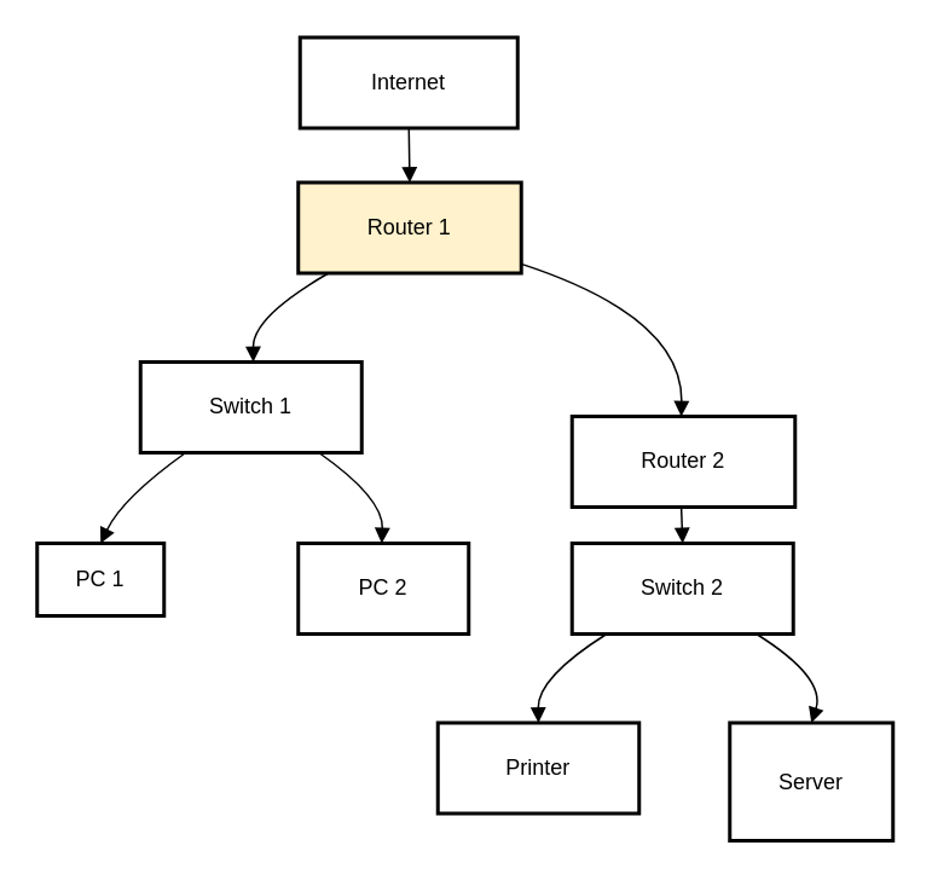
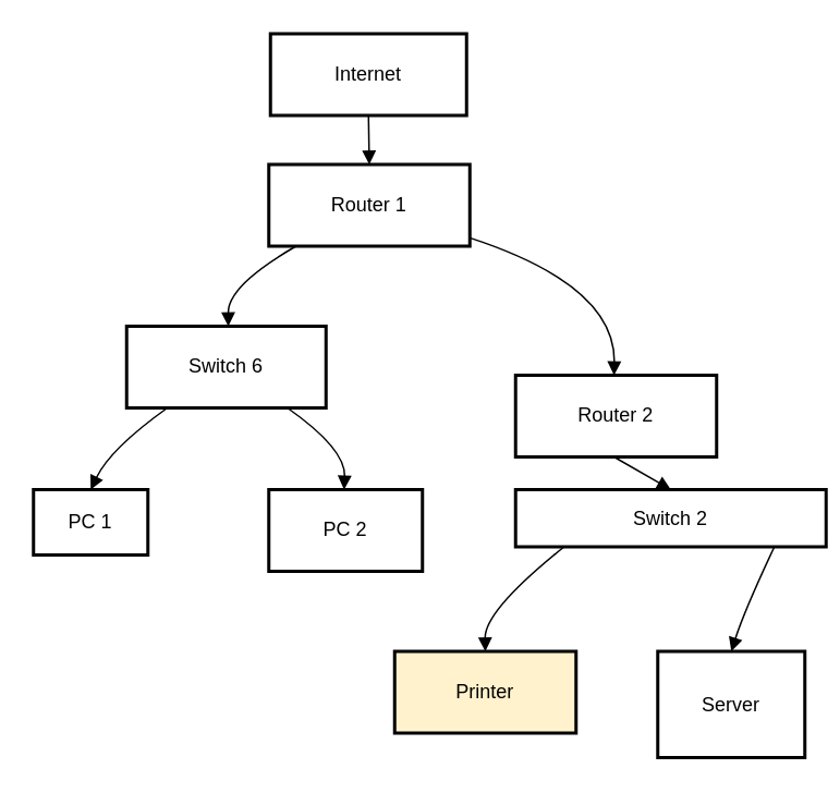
  <mxCell id="0" />
  <mxCell id="1" parent="0" />
  <mxCell id="2" value="Internet" style="whiteSpace=wrap;strokeWidth=2;" vertex="1" parent="1"><mxGeometry x="165" y="20" width="120" height="50" as="geometry" /></mxCell>
- <mxCell id="3" value="Router 1" style="whiteSpace=wrap;strokeWidth=2;fillColor=#fff2cc;" vertex="1" parent="1"><mxGeometry x="164" y="100" width="123" height="50" as="geometry" /></mxCell>
- <mxCell id="4" value="Switch 1" style="whiteSpace=wrap;strokeWidth=2;" vertex="1" parent="1"><mxGeometry x="77" y="199" width="122" height="50" as="geometry" /></mxCell>
+ <mxCell id="3" value="Router 1" style="whiteSpace=wrap;strokeWidth=2;" vertex="1" parent="1"><mxGeometry x="164" y="100" width="123" height="50" as="geometry" /></mxCell>
+ <mxCell id="4" value="Switch 6" style="whiteSpace=wrap;strokeWidth=2;" vertex="1" parent="1"><mxGeometry x="77" y="199" width="122" height="50" as="geometry" /></mxCell>
  <mxCell id="5" value="PC 1" style="whiteSpace=wrap;strokeWidth=2;" vertex="1" parent="1"><mxGeometry x="20" y="299" width="70" height="40" as="geometry" /></mxCell>
  <mxCell id="6" value="PC 2" style="whiteSpace=wrap;strokeWidth=2;" vertex="1" parent="1"><mxGeometry x="164" y="299" width="94" height="50" as="geometry" /></mxCell>
  <mxCell id="7" value="Router 2" style="whiteSpace=wrap;strokeWidth=2;" vertex="1" parent="1"><mxGeometry x="315" y="229" width="123" height="50" as="geometry" /></mxCell>
- <mxCell id="8" value="Switch 2" style="whiteSpace=wrap;strokeWidth=2;" vertex="1" parent="1"><mxGeometry x="315" y="299" width="122" height="50" as="geometry" /></mxCell>
- <mxCell id="9" value="Printer" style="whiteSpace=wrap;strokeWidth=2;" vertex="1" parent="1"><mxGeometry x="241" y="398" width="111" height="50" as="geometry" /></mxCell>
+ <mxCell id="8" value="Switch 2" style="whiteSpace=wrap;strokeWidth=2;" vertex="1" parent="1"><mxGeometry x="315" y="299" width="190" height="35" as="geometry" /></mxCell>
+ <mxCell id="9" value="Printer" style="whiteSpace=wrap;strokeWidth=2;fillColor=#fff2cc;" vertex="1" parent="1"><mxGeometry x="241" y="398" width="111" height="50" as="geometry" /></mxCell>
  <mxCell id="10" value="Server" style="whiteSpace=wrap;strokeWidth=2;" vertex="1" parent="1"><mxGeometry x="402" y="398" width="90" height="65" as="geometry" /></mxCell>
  <mxCell id="11" value="" style="curved=1;startArrow=none;endArrow=block;exitX=0.5;exitY=0.99;entryX=0.5;entryY=-0.01;" edge="1" parent="1" source="2" target="3"><mxGeometry relative="1" as="geometry"><Array as="points" /></mxGeometry></mxCell>
  <mxCell id="12" value="" style="curved=1;startArrow=none;endArrow=block;exitX=0.15;exitY=0.98;entryX=0.51;entryY=0;" edge="1" parent="1" source="3" target="4"><mxGeometry relative="1" as="geometry"><Array as="points"><mxPoint x="139" y="174" /></Array></mxGeometry></mxCell>
  <mxCell id="13" value="" style="curved=1;startArrow=none;endArrow=block;exitX=0.21;exitY=0.99;entryX=0.5;entryY=-0.01;" edge="1" parent="1" source="4" target="5"><mxGeometry relative="1" as="geometry"><Array as="points"><mxPoint x="67" y="274" /></Array></mxGeometry></mxCell>
  <mxCell id="14" value="" style="curved=1;startArrow=none;endArrow=block;exitX=0.8;exitY=0.99;entryX=0.49;entryY=-0.01;" edge="1" parent="1" source="4" target="6"><mxGeometry relative="1" as="geometry"><Array as="points"><mxPoint x="211" y="274" /></Array></mxGeometry></mxCell>
  <mxCell id="15" value="" style="curved=1;startArrow=none;endArrow=block;exitX=0.99;exitY=0.89;entryX=0.49;entryY=0;" edge="1" parent="1" source="3" target="7"><mxGeometry relative="1" as="geometry"><Array as="points"><mxPoint x="376" y="174" /></Array></mxGeometry></mxCell>
  <mxCell id="16" value="" style="curved=1;startArrow=none;endArrow=block;exitX=0.49;exitY=0.99;entryX=0.5;entryY=-0.01;" edge="1" parent="1" source="7" target="8"><mxGeometry relative="1" as="geometry"><Array as="points" /></mxGeometry></mxCell>
  <mxCell id="17" value="" style="curved=1;startArrow=none;endArrow=block;exitX=0.17;exitY=0.98;entryX=0.5;entryY=0;" edge="1" parent="1" source="8" target="9"><mxGeometry relative="1" as="geometry"><Array as="points"><mxPoint x="296" y="373" /></Array></mxGeometry></mxCell>
  <mxCell id="18" value="" style="curved=1;startArrow=none;endArrow=block;exitX=0.82;exitY=0.98;entryX=0.5;entryY=0;" edge="1" parent="1" source="8" target="10"><mxGeometry relative="1" as="geometry"><Array as="points"><mxPoint x="455" y="373" /></Array></mxGeometry></mxCell>
